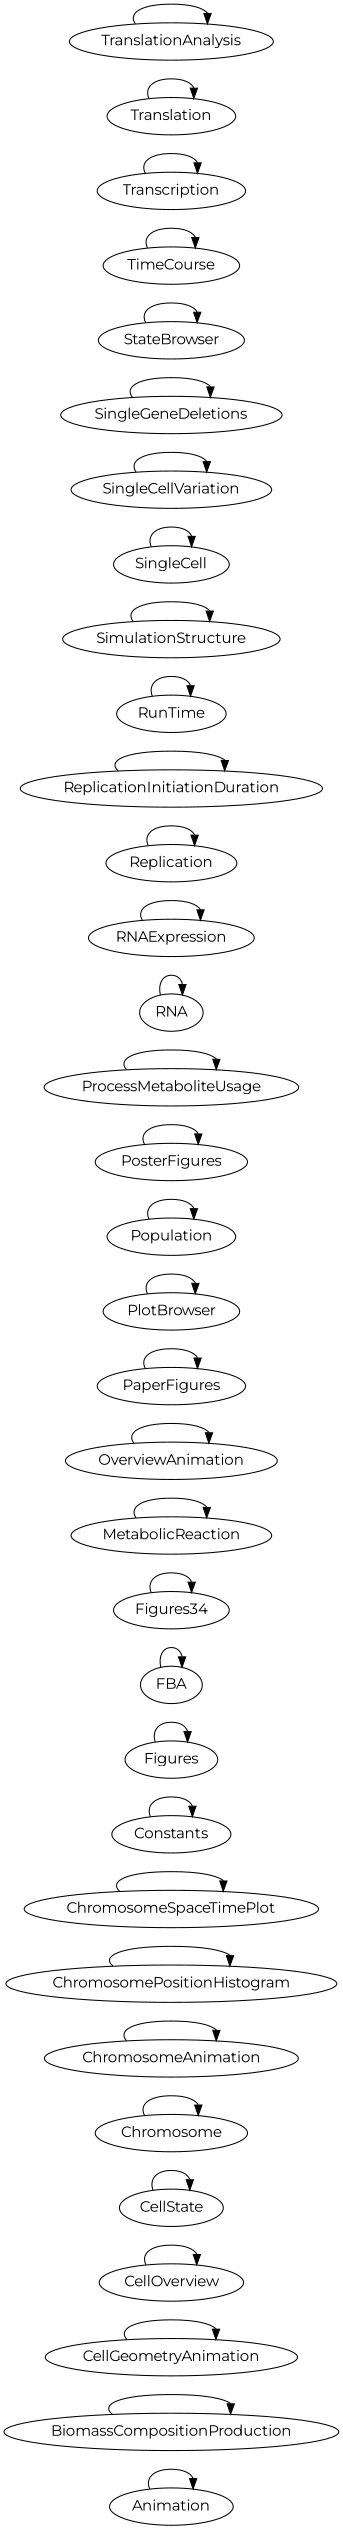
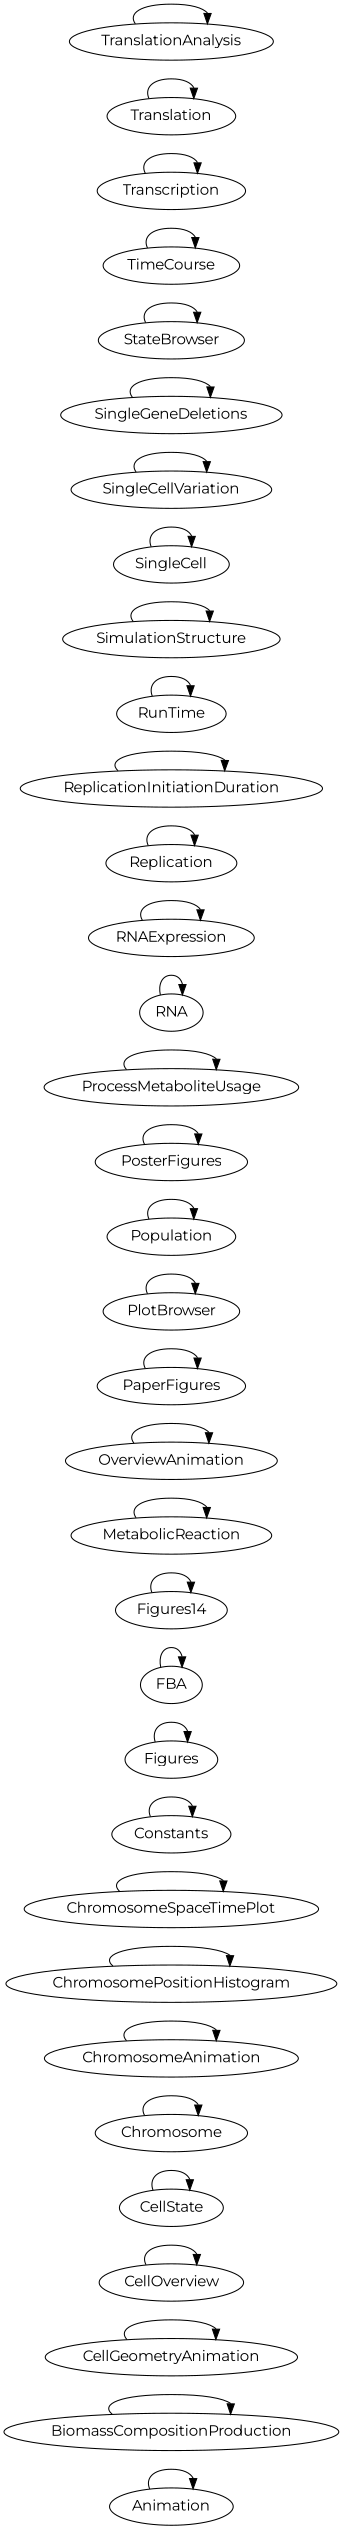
  digraph {
    fontname=Montserrat
    rankdir=LR
    node [fontname=Montserrat]
    edge [fontname=Montserrat]
    Animation
    BiomassCompositionProduction
    CellGeometryAnimation
    CellOverview
    CellState
    Chromosome
    ChromosomeAnimation
    ChromosomePositionHistogram
    ChromosomeSpaceTimePlot
    Constants
    n11 [label=Figures]
    FBA
-   Figures34
+   Figures34 [label=Figures14]
    MetabolicReaction
    OverviewAnimation
    PaperFigures
    PlotBrowser
    Population
    PosterFigures
    ProcessMetaboliteUsage
    RNA
    RNAExpression
    Replication
    ReplicationInitiationDuration
    RunTime
    SimulationStructure
    SingleCell
    SingleCellVariation
    SingleGeneDeletions
    StateBrowser
    TimeCourse
    Transcription
    Translation
    TranslationAnalysis
    Animation -> Animation
    BiomassCompositionProduction -> BiomassCompositionProduction
    CellGeometryAnimation -> CellGeometryAnimation
    CellOverview -> CellOverview
    CellState -> CellState
    Chromosome -> Chromosome
    ChromosomeAnimation -> ChromosomeAnimation
    ChromosomePositionHistogram -> ChromosomePositionHistogram
    ChromosomeSpaceTimePlot -> ChromosomeSpaceTimePlot
    Constants -> Constants
    n11 -> n11
    FBA -> FBA
    Figures34 -> Figures34
    MetabolicReaction -> MetabolicReaction
    OverviewAnimation -> OverviewAnimation
    PaperFigures -> PaperFigures
    PlotBrowser -> PlotBrowser
    Population -> Population
    PosterFigures -> PosterFigures
    ProcessMetaboliteUsage -> ProcessMetaboliteUsage
    RNA -> RNA
    RNAExpression -> RNAExpression
    Replication -> Replication
    ReplicationInitiationDuration -> ReplicationInitiationDuration
    RunTime -> RunTime
    SimulationStructure -> SimulationStructure
    SingleCell -> SingleCell
    SingleCellVariation -> SingleCellVariation
    SingleGeneDeletions -> SingleGeneDeletions
    StateBrowser -> StateBrowser
    TimeCourse -> TimeCourse
    Transcription -> Transcription
    Translation -> Translation
    TranslationAnalysis -> TranslationAnalysis
  }
